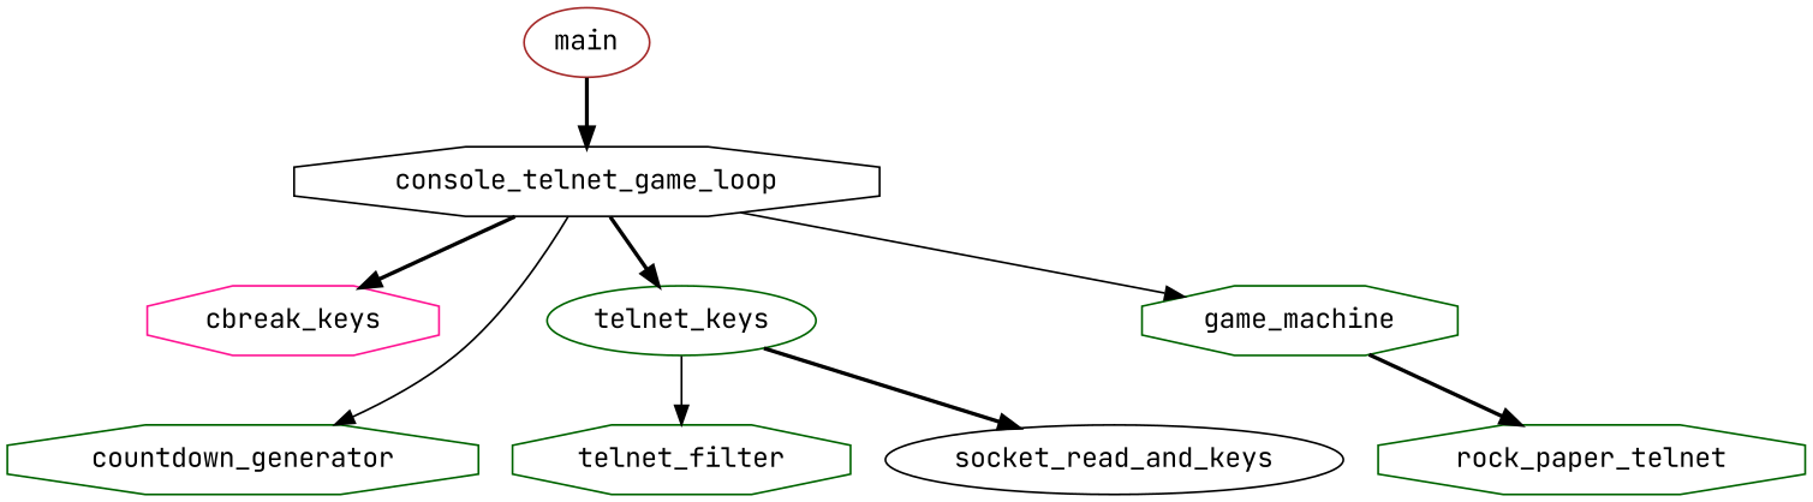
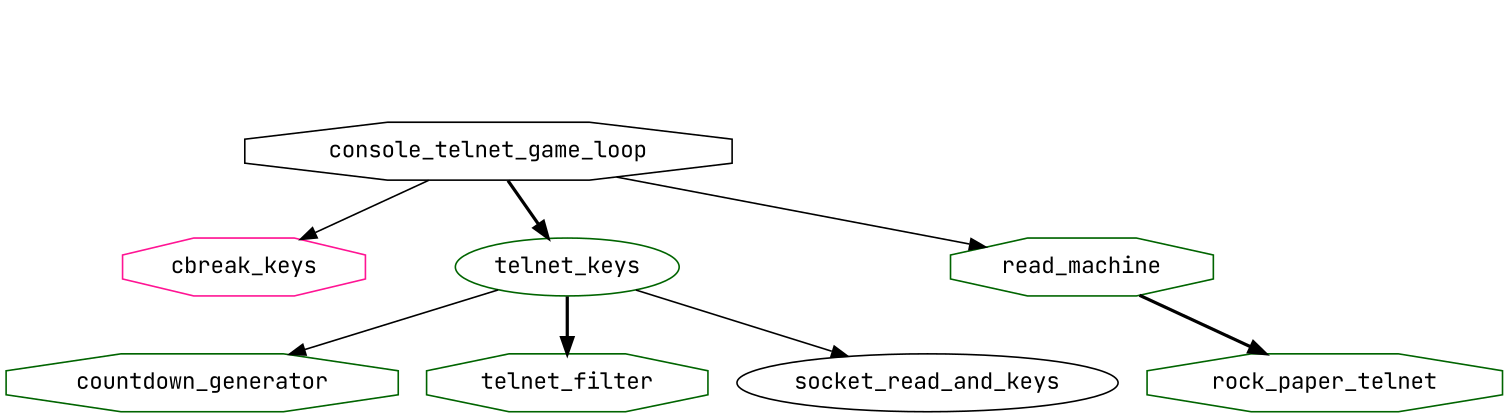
  digraph {
    fontname="JetBrains Mono"
    node [color=darkgreen fontname="JetBrains Mono" shape=octagon]
    edge [fontname="JetBrains Mono" fontsize=9 style=solid]
-   main [color=brown shape=ellipse]
    console_telnet_game_loop [color=black]
    cbreak_keys [color=deeppink]
    telnet_keys [shape=ellipse]
    countdown_generator
-   game_machine
+   game_machine [label=read_machine]
    telnet_filter
    n8 [color=black label=socket_read_and_keys shape=ellipse]
    n9 [label=rock_paper_telnet]
-   main -> console_telnet_game_loop [style=bold]
-   console_telnet_game_loop -> cbreak_keys [style=bold]
+   console_telnet_game_loop -> cbreak_keys
    console_telnet_game_loop -> telnet_keys [style=bold]
-   console_telnet_game_loop -> countdown_generator
+   telnet_keys -> countdown_generator
    console_telnet_game_loop -> game_machine
-   telnet_keys -> telnet_filter
-   telnet_keys -> n8 [style=bold]
+   telnet_keys -> telnet_filter [style=bold]
+   telnet_keys -> n8
    game_machine -> n9 [style=bold]
  }
